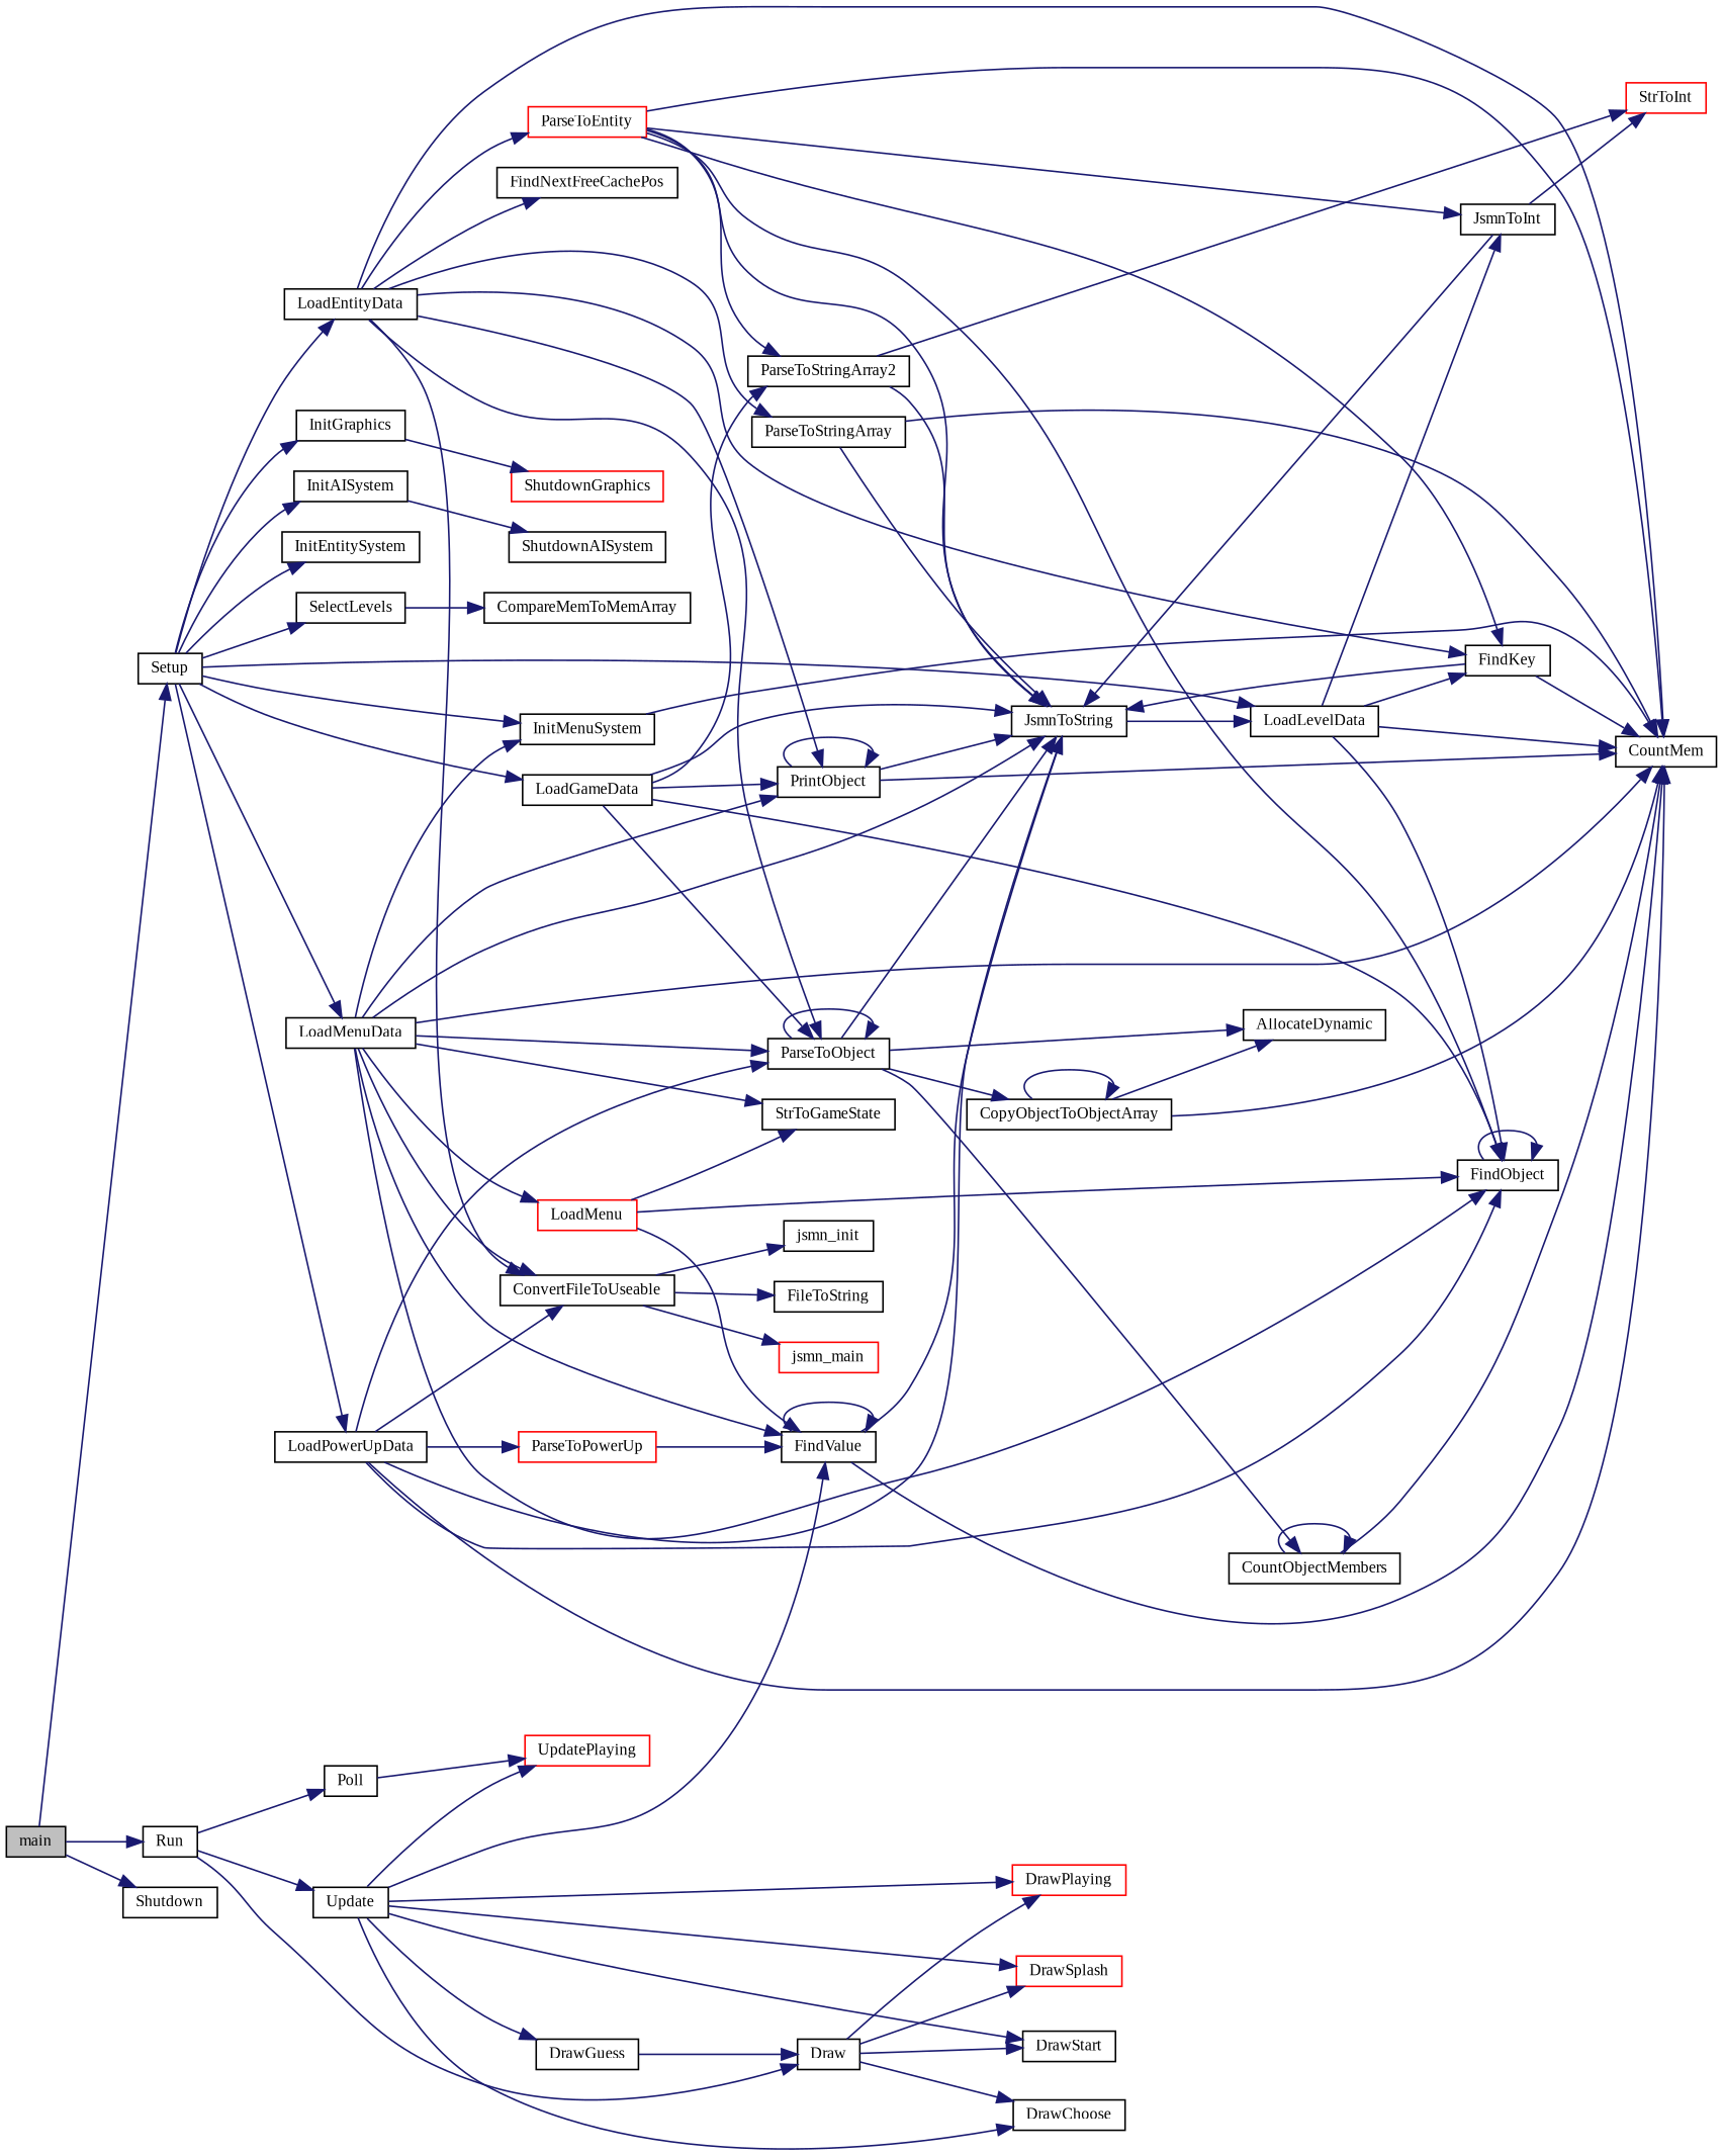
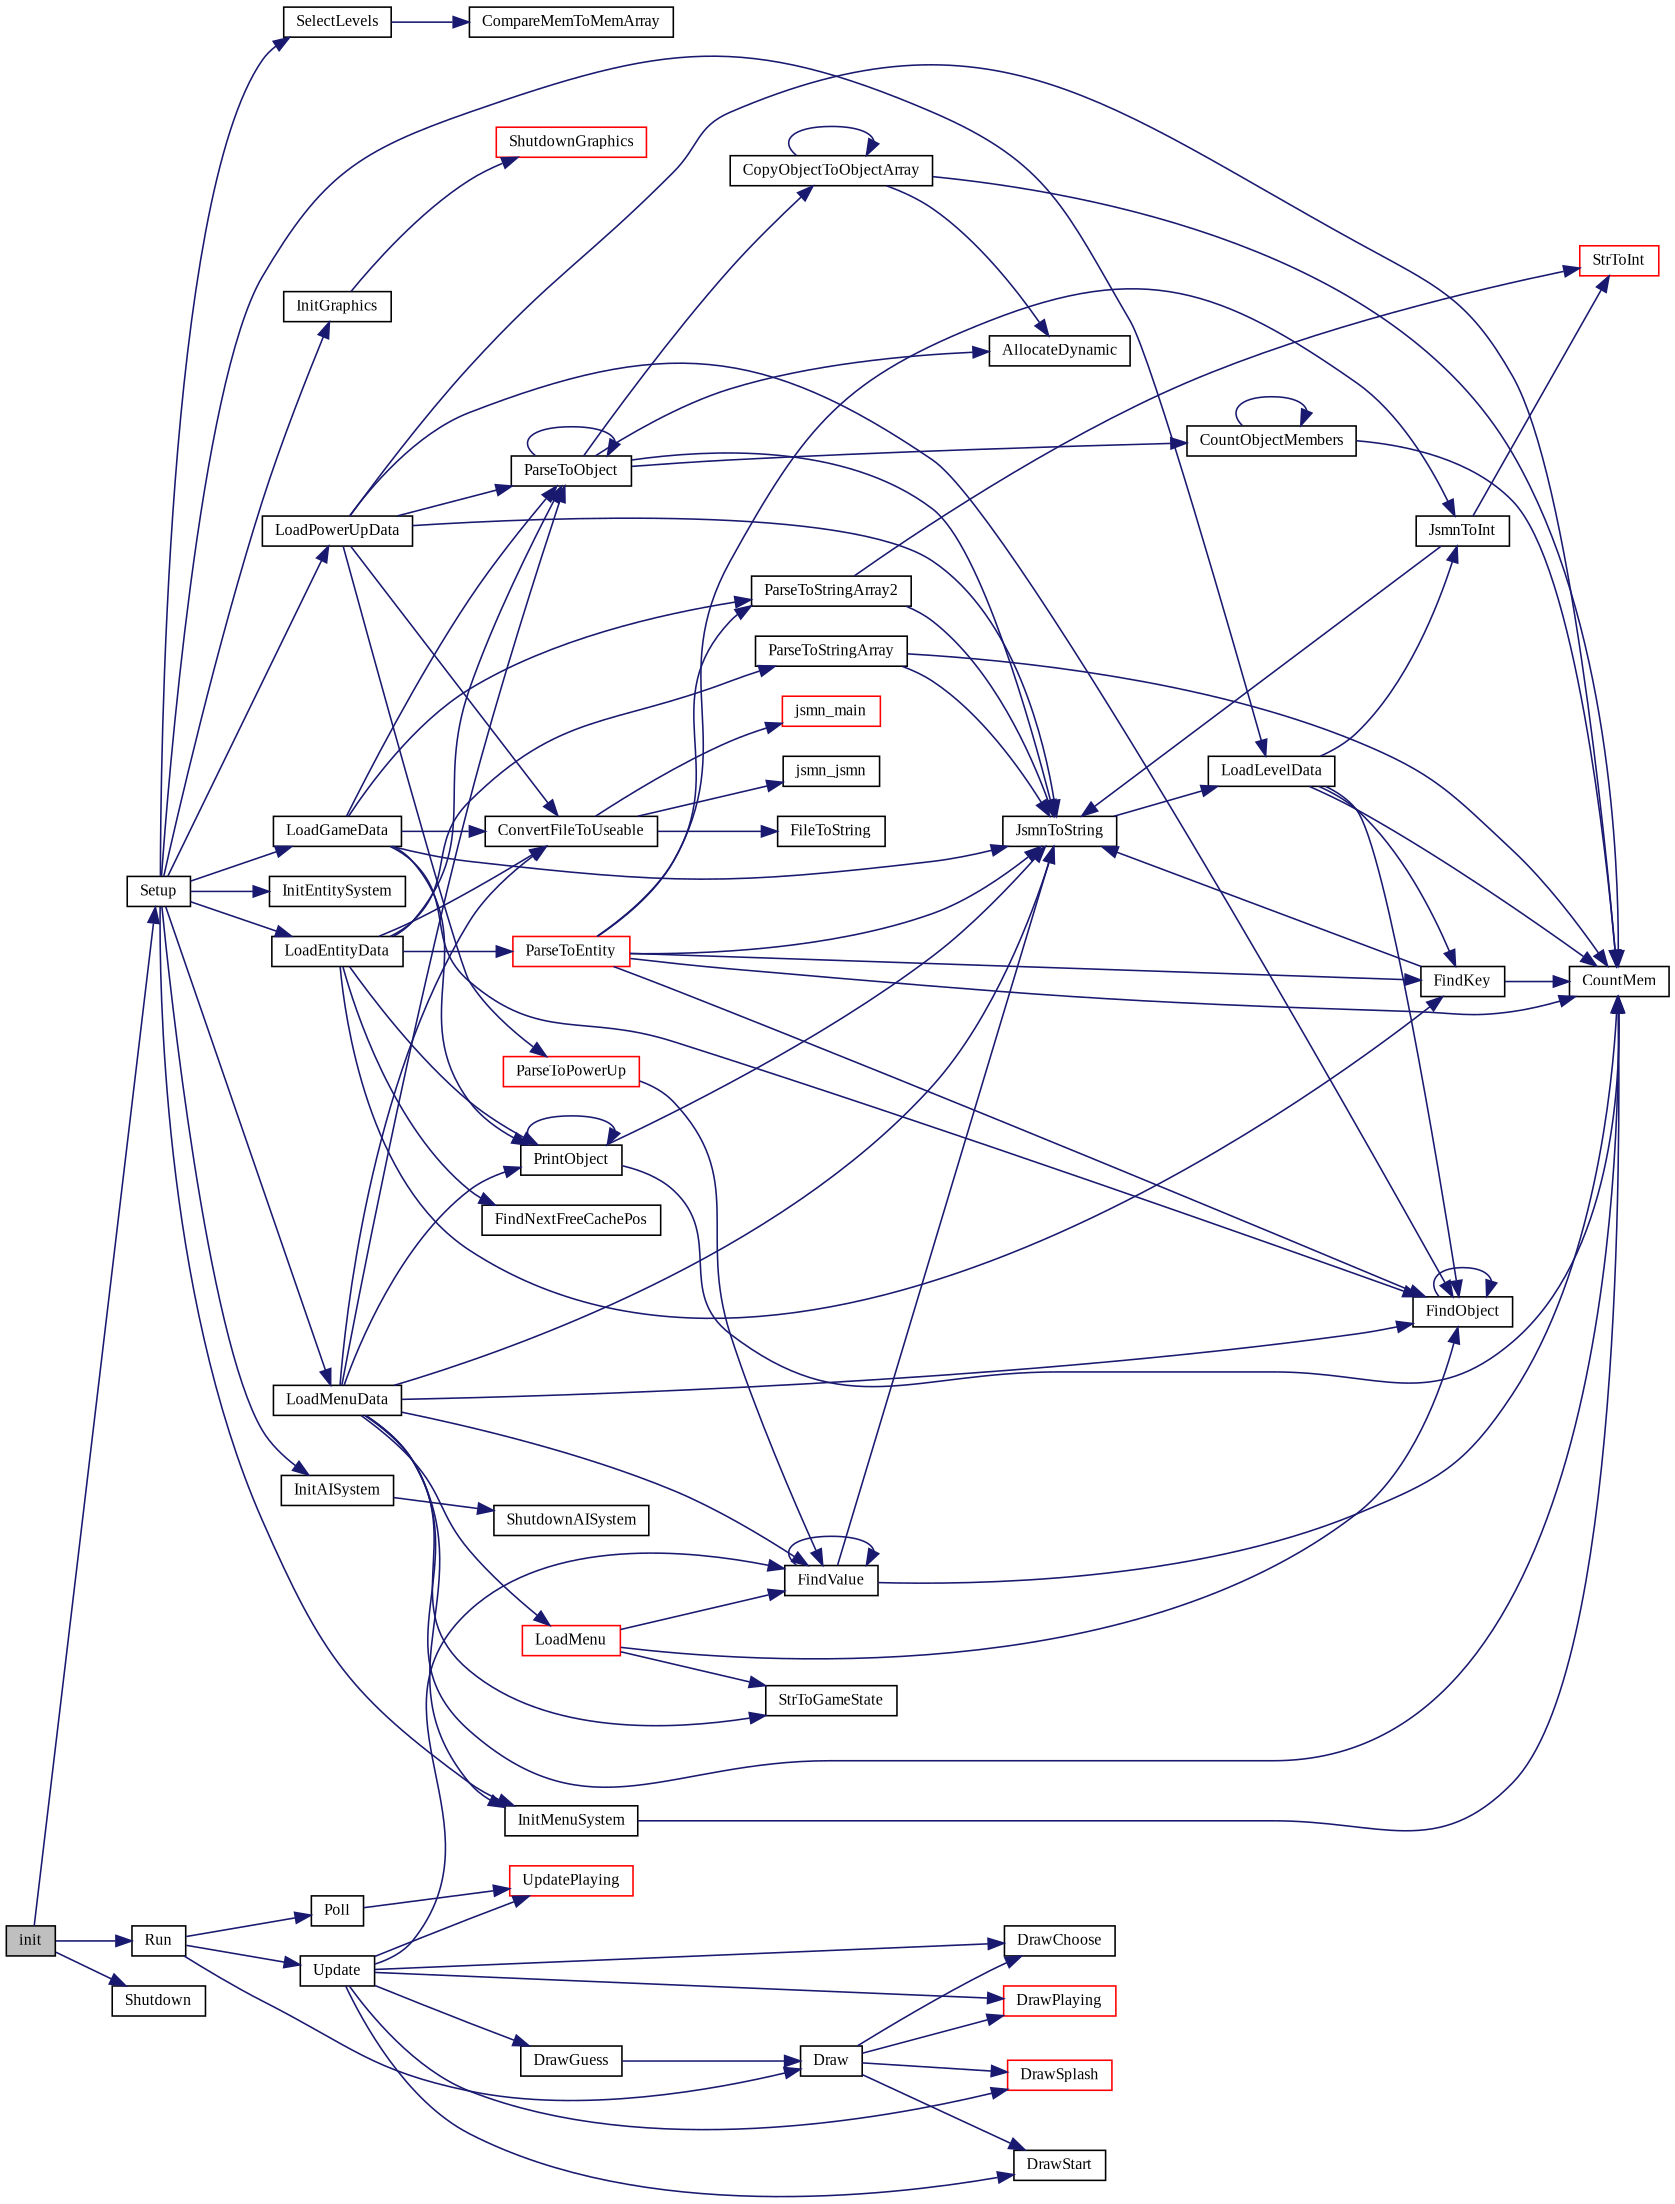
  digraph {
    fontname="Liberation Serif"
    rankdir=LR
    node [color=black fillcolor=white fontname="Liberation Serif" fontsize=10 shape=record style=filled]
    edge [color=midnightblue fontname="Liberation Serif" fontsize=10 labelfontname=Helvetica labelfontsize=10 style=solid]
-   n1 [fillcolor=grey75 fontcolor=black height=0.2 label=main width=0.4]
+   n1 [fillcolor=grey75 fontcolor=black height=0.2 label=init width=0.4]
    n2 [height=0.2 label=Setup width=0.4]
    n3 [height=0.2 label=Run width=0.4]
    n4 [height=0.2 label=Shutdown width=0.4]
    n5 [height=0.2 label=LoadGameData width=0.4]
    n6 [height=0.2 label=InitGraphics width=0.4]
    n7 [height=0.2 label=InitEntitySystem width=0.4]
    n8 [height=0.2 label=InitMenuSystem width=0.4]
    n9 [height=0.2 label=InitAISystem width=0.4]
    n10 [height=0.2 label=LoadEntityData width=0.4]
    n11 [height=0.2 label=LoadMenuData width=0.4]
    n12 [height=0.2 label=LoadLevelData width=0.4]
    n13 [height=0.2 label=LoadPowerUpData width=0.4]
    n14 [height=0.2 label=SelectLevels width=0.4]
    n15 [height=0.2 label=Poll width=0.4]
    n16 [height=0.2 label=Update width=0.4]
    n17 [height=0.2 label=Draw width=0.4]
    n18 [height=0.2 label=ConvertFileToUseable width=0.4]
    n19 [height=0.2 label=ParseToObject width=0.4]
    n20 [height=0.2 label=JsmnToString width=0.4]
    n21 [height=0.2 label=FindObject width=0.4]
    n22 [height=0.2 label=ParseToStringArray2 width=0.4]
    n23 [height=0.2 label=PrintObject width=0.4]
    n24 [color=red height=0.2 label=ShutdownGraphics width=0.4]
    n25 [height=0.2 label=CountMem width=0.4]
    n26 [height=0.2 label=ShutdownAISystem width=0.4]
    n27 [height=0.2 label=ParseToStringArray width=0.4]
    n28 [height=0.2 label=FindKey width=0.4]
    n29 [color=red height=0.2 label=ParseToEntity width=0.4]
    n30 [height=0.2 label=FindNextFreeCachePos width=0.4]
    n31 [height=0.2 label=FindValue width=0.4]
    n32 [color=red height=0.2 label=LoadMenu width=0.4]
    n33 [height=0.2 label=StrToGameState width=0.4]
    n34 [height=0.2 label=JsmnToInt width=0.4]
    n35 [color=red height=0.2 label=ParseToPowerUp width=0.4]
    n36 [height=0.2 label=CompareMemToMemArray width=0.4]
-   n37 [height=0.2 label=jsmn_init width=0.4]
+   n37 [height=0.2 label=jsmn_jsmn width=0.4]
    n38 [height=0.2 label=FileToString width=0.4]
    n39 [color=red height=0.2 label=jsmn_main width=0.4]
    n40 [height=0.2 label=CopyObjectToObjectArray width=0.4]
    n41 [height=0.2 label=AllocateDynamic width=0.4]
    n42 [height=0.2 label=CountObjectMembers width=0.4]
    n43 [color=red height=0.2 label=StrToInt width=0.4]
    n44 [color=red height=0.2 label=UpdatePlaying width=0.4]
    n45 [color=red height=0.2 label=DrawSplash width=0.4]
    n46 [height=0.2 label=DrawStart width=0.4]
    n47 [height=0.2 label=DrawGuess width=0.4]
    n48 [height=0.2 label=DrawChoose width=0.4]
    n49 [color=red height=0.2 label=DrawPlaying width=0.4]
    n1 -> n2
    n1 -> n3
    n1 -> n4
    n2 -> n5
    n2 -> n6
    n2 -> n7
    n2 -> n8
    n2 -> n9
    n2 -> n10
    n2 -> n11
    n2 -> n12
    n2 -> n13
    n2 -> n14
    n3 -> n15
    n3 -> n16
    n3 -> n17
+   n5 -> n18
    n5 -> n19
    n5 -> n20
    n5 -> n21
    n5 -> n22
    n5 -> n23
    n6 -> n24
    n8 -> n25
    n9 -> n26
    n10 -> n18
    n10 -> n19
    n10 -> n23
-   n10 -> n25
    n10 -> n27
    n10 -> n28
    n10 -> n29
    n10 -> n30
    n11 -> n8
    n11 -> n18
    n11 -> n19
    n11 -> n20
    n11 -> n21
    n11 -> n23
    n11 -> n25
    n11 -> n31
    n11 -> n32
    n11 -> n33
    n12 -> n21
    n12 -> n25
    n12 -> n28
    n12 -> n34
    n13 -> n18
    n13 -> n19
    n13 -> n20
    n13 -> n21
    n13 -> n25
    n13 -> n35
    n14 -> n36
    n15 -> n44
    n16 -> n31
    n16 -> n44
    n16 -> n45
    n16 -> n46
    n16 -> n47
    n16 -> n48
    n16 -> n49
    n17 -> n45
    n17 -> n46
    n17 -> n48
    n17 -> n49
    n18 -> n37
    n18 -> n38
    n18 -> n39
    n19 -> n19
    n19 -> n20
    n19 -> n40
    n19 -> n41
    n19 -> n42
    n20 -> n12
    n21 -> n21
    n22 -> n20
    n22 -> n43
    n23 -> n20
    n23 -> n23
    n23 -> n25
    n27 -> n20
    n27 -> n25
    n28 -> n20
    n28 -> n25
    n29 -> n20
    n29 -> n21
    n29 -> n22
    n29 -> n25
    n29 -> n28
    n29 -> n34
    n31 -> n20
    n31 -> n25
    n31 -> n31
    n32 -> n21
    n32 -> n31
    n32 -> n33
    n34 -> n20
    n34 -> n43
    n35 -> n31
    n40 -> n25
    n40 -> n40
    n40 -> n41
    n42 -> n25
    n42 -> n42
    n47 -> n17
  }
